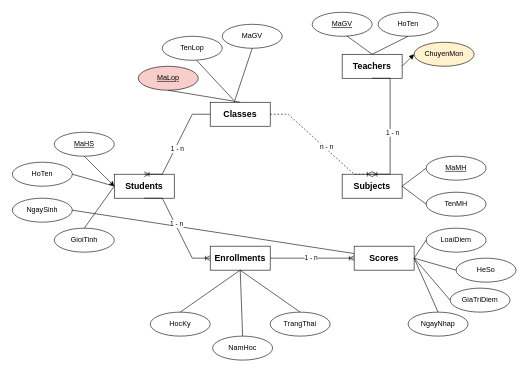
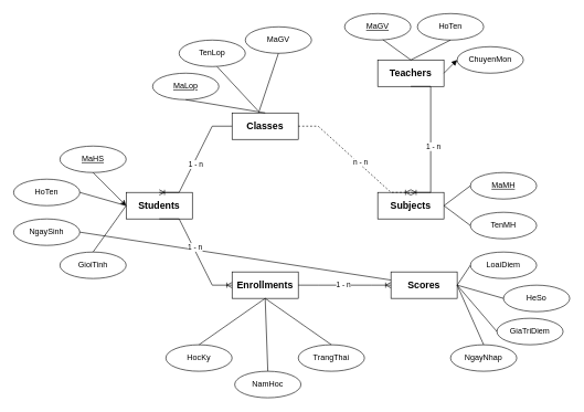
  <mxCell id="0" />
  <mxCell id="1" parent="0" />
  <mxCell id="2" value="&lt;span id=&quot;docs-internal-guid-3f45bc05-7fff-9d40-037d-0201eaf5cb7c&quot;&gt;&lt;span style=&quot;font-size: 11pt; font-family: Arial, sans-serif; background-color: transparent; font-weight: 700; font-variant-numeric: normal; font-variant-east-asian: normal; font-variant-alternates: normal; font-variant-position: normal; font-variant-emoji: normal; vertical-align: baseline; white-space-collapse: preserve;&quot;&gt;Students&lt;/span&gt;&lt;/span&gt;" style="whiteSpace=wrap;html=1;align=center;" vertex="1" parent="1"><mxGeometry x="190" y="290" width="100" height="40" as="geometry" /></mxCell>
  <mxCell id="3" value="&lt;span id=&quot;docs-internal-guid-5ad17344-7fff-c21c-bfdd-054fac57757a&quot;&gt;&lt;span style=&quot;font-size: 11pt; font-family: Arial, sans-serif; background-color: transparent; font-weight: 700; font-variant-numeric: normal; font-variant-east-asian: normal; font-variant-alternates: normal; font-variant-position: normal; font-variant-emoji: normal; vertical-align: baseline; white-space-collapse: preserve;&quot;&gt;Scores&lt;/span&gt;&lt;/span&gt;" style="whiteSpace=wrap;html=1;align=center;" vertex="1" parent="1"><mxGeometry x="590" y="410" width="100" height="40" as="geometry" /></mxCell>
  <mxCell id="4" value="&lt;span id=&quot;docs-internal-guid-a760e871-7fff-a96a-99c3-bf476923b152&quot;&gt;&lt;span style=&quot;font-size: 11pt; font-family: Arial, sans-serif; background-color: transparent; font-weight: 700; font-variant-numeric: normal; font-variant-east-asian: normal; font-variant-alternates: normal; font-variant-position: normal; font-variant-emoji: normal; vertical-align: baseline; white-space-collapse: preserve;&quot;&gt;Enrollments&lt;/span&gt;&lt;/span&gt;" style="whiteSpace=wrap;html=1;align=center;" vertex="1" parent="1"><mxGeometry x="350" y="410" width="100" height="40" as="geometry" /></mxCell>
  <mxCell id="5" value="&lt;span id=&quot;docs-internal-guid-b8b0c2ca-7fff-fd68-e950-c41975729bfd&quot;&gt;&lt;span style=&quot;font-size: 11pt; font-family: Arial, sans-serif; background-color: transparent; font-weight: 700; font-variant-numeric: normal; font-variant-east-asian: normal; font-variant-alternates: normal; font-variant-position: normal; font-variant-emoji: normal; vertical-align: baseline; white-space-collapse: preserve;&quot;&gt;Classes&lt;/span&gt;&lt;/span&gt;" style="whiteSpace=wrap;html=1;align=center;" vertex="1" parent="1"><mxGeometry x="350" y="170" width="100" height="40" as="geometry" /></mxCell>
  <mxCell id="6" value="&lt;span id=&quot;docs-internal-guid-ac9aa3e9-7fff-22d3-99cd-4f6439fef680&quot;&gt;&lt;span style=&quot;font-size: 11pt; font-family: Arial, sans-serif; background-color: transparent; font-weight: 700; font-variant-numeric: normal; font-variant-east-asian: normal; font-variant-alternates: normal; font-variant-position: normal; font-variant-emoji: normal; vertical-align: baseline; white-space-collapse: preserve;&quot;&gt;Subjects&lt;/span&gt;&lt;/span&gt;" style="whiteSpace=wrap;html=1;align=center;" vertex="1" parent="1"><mxGeometry x="570" y="290" width="100" height="40" as="geometry" /></mxCell>
  <mxCell id="7" value="&lt;span id=&quot;docs-internal-guid-03681c6b-7fff-92c6-4cb1-ea2eef716080&quot;&gt;&lt;span style=&quot;font-size: 11pt; font-family: Arial, sans-serif; background-color: transparent; font-weight: 700; font-variant-numeric: normal; font-variant-east-asian: normal; font-variant-alternates: normal; font-variant-position: normal; font-variant-emoji: normal; vertical-align: baseline; white-space-collapse: preserve;&quot;&gt;Teachers&lt;/span&gt;&lt;/span&gt;" style="whiteSpace=wrap;html=1;align=center;" vertex="1" parent="1"><mxGeometry x="570" y="90" width="100" height="40" as="geometry" /></mxCell>
  <mxCell id="8" value="NgaySinh" style="ellipse;whiteSpace=wrap;html=1;align=center;" vertex="1" parent="1"><mxGeometry x="20" y="330" width="100" height="40" as="geometry" /></mxCell>
  <mxCell id="9" value="HoTen" style="ellipse;whiteSpace=wrap;html=1;align=center;" vertex="1" parent="1"><mxGeometry x="20" y="270" width="100" height="40" as="geometry" /></mxCell>
  <mxCell id="10" value="GioiTinh" style="ellipse;whiteSpace=wrap;html=1;align=center;" vertex="1" parent="1"><mxGeometry x="90" y="380" width="100" height="40" as="geometry" /></mxCell>
  <mxCell id="11" value="MaGV" style="ellipse;whiteSpace=wrap;html=1;align=center;" vertex="1" parent="1"><mxGeometry x="370" y="40" width="100" height="40" as="geometry" /></mxCell>
  <mxCell id="12" value="TenLop" style="ellipse;whiteSpace=wrap;html=1;align=center;" vertex="1" parent="1"><mxGeometry x="270" y="60" width="100" height="40" as="geometry" /></mxCell>
- <mxCell id="13" value="&lt;u&gt;MaLop&lt;/u&gt;" style="ellipse;whiteSpace=wrap;html=1;align=center;fillColor=#f8cecc;" vertex="1" parent="1"><mxGeometry x="230" y="110" width="100" height="40" as="geometry" /></mxCell>
+ <mxCell id="13" value="&lt;u&gt;MaLop&lt;/u&gt;" style="ellipse;whiteSpace=wrap;html=1;align=center;" vertex="1" parent="1"><mxGeometry x="230" y="110" width="100" height="40" as="geometry" /></mxCell>
  <mxCell id="14" value="MaHS" style="ellipse;whiteSpace=wrap;html=1;align=center;fontStyle=4;" vertex="1" parent="1"><mxGeometry x="90" y="220" width="100" height="40" as="geometry" /></mxCell>
  <mxCell id="15" value="" style="edgeStyle=entityRelationEdgeStyle;fontSize=12;html=1;endArrow=ERoneToMany;rounded=0;entryX=0.5;entryY=0;entryDx=0;entryDy=0;exitX=0;exitY=0.5;exitDx=0;exitDy=0;" edge="1" parent="1" source="5" target="2"><mxGeometry width="100" height="100" relative="1" as="geometry"><mxPoint x="370" y="380" as="sourcePoint" /><mxPoint x="470" y="280" as="targetPoint" /><Array as="points"><mxPoint x="250" y="260" /></Array></mxGeometry></mxCell>
  <mxCell id="16" value="1 - n" style="edgeLabel;html=1;align=center;verticalAlign=middle;resizable=0;points=[];" vertex="1" connectable="0" parent="15"><mxGeometry x="0.087" y="3" relative="1" as="geometry"><mxPoint as="offset" /></mxGeometry></mxCell>
  <mxCell id="17" value="MaMH" style="ellipse;whiteSpace=wrap;html=1;align=center;fontStyle=4;" vertex="1" parent="1"><mxGeometry x="710" y="260" width="100" height="40" as="geometry" /></mxCell>
  <mxCell id="18" value="TenMH" style="ellipse;whiteSpace=wrap;html=1;align=center;" vertex="1" parent="1"><mxGeometry x="710" y="320" width="100" height="40" as="geometry" /></mxCell>
  <mxCell id="19" value="" style="edgeStyle=entityRelationEdgeStyle;fontSize=12;html=1;endArrow=ERoneToMany;rounded=0;entryX=0.5;entryY=0;entryDx=0;entryDy=0;exitX=1;exitY=0.5;exitDx=0;exitDy=0;dashed=1;" edge="1" parent="1" source="5" target="6"><mxGeometry width="100" height="100" relative="1" as="geometry"><mxPoint x="360" y="200" as="sourcePoint" /><mxPoint x="250" y="300" as="targetPoint" /><Array as="points"><mxPoint x="260" y="270" /></Array></mxGeometry></mxCell>
  <mxCell id="20" value="n - n" style="edgeLabel;html=1;align=center;verticalAlign=middle;resizable=0;points=[];" vertex="1" connectable="0" parent="19"><mxGeometry x="0.087" y="3" relative="1" as="geometry"><mxPoint as="offset" /></mxGeometry></mxCell>
  <mxCell id="21" value="&lt;u&gt;MaGV&lt;/u&gt;" style="ellipse;whiteSpace=wrap;html=1;align=center;" vertex="1" parent="1"><mxGeometry x="520" y="20" width="100" height="40" as="geometry" /></mxCell>
- <mxCell id="22" value="ChuyenMon" style="ellipse;whiteSpace=wrap;html=1;align=center;fillColor=#fff2cc;" vertex="1" parent="1"><mxGeometry x="690" y="70" width="100" height="40" as="geometry" /></mxCell>
+ <mxCell id="22" value="ChuyenMon" style="ellipse;whiteSpace=wrap;html=1;align=center;" vertex="1" parent="1"><mxGeometry x="690" y="70" width="100" height="40" as="geometry" /></mxCell>
  <mxCell id="23" value="HoTen" style="ellipse;whiteSpace=wrap;html=1;align=center;" vertex="1" parent="1"><mxGeometry x="630" y="20" width="100" height="40" as="geometry" /></mxCell>
  <mxCell id="24" value="" style="edgeStyle=entityRelationEdgeStyle;fontSize=12;html=1;endArrow=ERoneToMany;rounded=0;entryX=0.5;entryY=0;entryDx=0;entryDy=0;exitX=0.5;exitY=1;exitDx=0;exitDy=0;" edge="1" parent="1" source="7" target="6"><mxGeometry width="100" height="100" relative="1" as="geometry"><mxPoint x="460" y="200" as="sourcePoint" /><mxPoint x="630" y="300" as="targetPoint" /><Array as="points"><mxPoint x="270" y="280" /></Array></mxGeometry></mxCell>
  <mxCell id="25" value="1 - n" style="edgeLabel;html=1;align=center;verticalAlign=middle;resizable=0;points=[];" vertex="1" connectable="0" parent="24"><mxGeometry x="0.087" y="3" relative="1" as="geometry"><mxPoint as="offset" /></mxGeometry></mxCell>
  <mxCell id="26" value="TrangThai" style="ellipse;whiteSpace=wrap;html=1;align=center;" vertex="1" parent="1"><mxGeometry x="450" y="520" width="100" height="40" as="geometry" /></mxCell>
  <mxCell id="27" value="NamHoc" style="ellipse;whiteSpace=wrap;html=1;align=center;" vertex="1" parent="1"><mxGeometry x="354" y="560" width="100" height="40" as="geometry" /></mxCell>
  <mxCell id="28" value="HocKy" style="ellipse;whiteSpace=wrap;html=1;align=center;" vertex="1" parent="1"><mxGeometry x="250" y="520" width="100" height="40" as="geometry" /></mxCell>
  <mxCell id="29" value="" style="endArrow=classic;html=1;rounded=0;exitX=0.5;exitY=1;exitDx=0;exitDy=0;entryX=0;entryY=0.5;entryDx=0;entryDy=0;" edge="1" parent="1" source="14" target="2"><mxGeometry relative="1" as="geometry"><mxPoint x="320" y="260" as="sourcePoint" /><mxPoint x="480" y="260" as="targetPoint" /></mxGeometry></mxCell>
  <mxCell id="30" value="" style="endArrow=none;html=1;rounded=0;exitX=1;exitY=0.5;exitDx=0;exitDy=0;" edge="1" parent="1" source="9"><mxGeometry relative="1" as="geometry"><mxPoint x="130" y="290" as="sourcePoint" /><mxPoint x="190" y="310" as="targetPoint" /></mxGeometry></mxCell>
  <mxCell id="31" value="" style="endArrow=none;html=1;rounded=0;exitX=1;exitY=0.5;exitDx=0;exitDy=0;" edge="1" parent="1" source="8" target="3"><mxGeometry relative="1" as="geometry"><mxPoint x="130" y="300" as="sourcePoint" /><mxPoint x="210" y="330" as="targetPoint" /></mxGeometry></mxCell>
  <mxCell id="32" value="" style="endArrow=none;html=1;rounded=0;exitX=0.5;exitY=0;exitDx=0;exitDy=0;" edge="1" parent="1" source="10"><mxGeometry relative="1" as="geometry"><mxPoint x="140" y="320" as="sourcePoint" /><mxPoint x="190" y="310" as="targetPoint" /></mxGeometry></mxCell>
  <mxCell id="33" value="" style="endArrow=none;html=1;rounded=0;exitX=0.5;exitY=1;exitDx=0;exitDy=0;entryX=0.5;entryY=0;entryDx=0;entryDy=0;" edge="1" parent="1" source="13" target="5"><mxGeometry relative="1" as="geometry"><mxPoint x="370" y="270" as="sourcePoint" /><mxPoint x="530" y="270" as="targetPoint" /></mxGeometry></mxCell>
  <mxCell id="34" value="" style="endArrow=none;html=1;rounded=0;exitX=0.574;exitY=1.005;exitDx=0;exitDy=0;entryX=0.398;entryY=-0.065;entryDx=0;entryDy=0;entryPerimeter=0;exitPerimeter=0;" edge="1" parent="1" source="12" target="5"><mxGeometry relative="1" as="geometry"><mxPoint x="290" y="160" as="sourcePoint" /><mxPoint x="410" y="180" as="targetPoint" /></mxGeometry></mxCell>
  <mxCell id="35" value="" style="endArrow=none;html=1;rounded=0;exitX=0.5;exitY=1;exitDx=0;exitDy=0;" edge="1" parent="1" source="11"><mxGeometry relative="1" as="geometry"><mxPoint x="300" y="170" as="sourcePoint" /><mxPoint x="390" y="170" as="targetPoint" /></mxGeometry></mxCell>
  <mxCell id="36" value="" style="endArrow=block;html=1;rounded=0;exitX=1;exitY=0.5;exitDx=0;exitDy=0;entryX=0;entryY=0.5;entryDx=0;entryDy=0;" edge="1" parent="1" source="7" target="22"><mxGeometry relative="1" as="geometry"><mxPoint x="700" y="160" as="sourcePoint" /><mxPoint x="860" y="160" as="targetPoint" /></mxGeometry></mxCell>
  <mxCell id="37" value="" style="endArrow=none;html=1;rounded=0;exitX=0.5;exitY=0;exitDx=0;exitDy=0;entryX=0.5;entryY=1;entryDx=0;entryDy=0;" edge="1" parent="1" source="7" target="23"><mxGeometry relative="1" as="geometry"><mxPoint x="710" y="170" as="sourcePoint" /><mxPoint x="870" y="170" as="targetPoint" /></mxGeometry></mxCell>
  <mxCell id="38" value="" style="endArrow=none;html=1;rounded=0;entryX=0.578;entryY=0.985;entryDx=0;entryDy=0;entryPerimeter=0;" edge="1" parent="1" target="21"><mxGeometry relative="1" as="geometry"><mxPoint x="620" y="90" as="sourcePoint" /><mxPoint x="880" y="180" as="targetPoint" /></mxGeometry></mxCell>
  <mxCell id="39" value="" style="endArrow=none;html=1;rounded=0;exitX=1;exitY=0.5;exitDx=0;exitDy=0;entryX=0;entryY=0.5;entryDx=0;entryDy=0;" edge="1" parent="1" source="6" target="17"><mxGeometry relative="1" as="geometry"><mxPoint x="570" y="380" as="sourcePoint" /><mxPoint x="730" y="380" as="targetPoint" /></mxGeometry></mxCell>
  <mxCell id="40" value="" style="endArrow=none;html=1;rounded=0;exitX=1;exitY=0.5;exitDx=0;exitDy=0;entryX=0;entryY=0.5;entryDx=0;entryDy=0;" edge="1" parent="1" source="6" target="18"><mxGeometry relative="1" as="geometry"><mxPoint x="580" y="390" as="sourcePoint" /><mxPoint x="740" y="390" as="targetPoint" /></mxGeometry></mxCell>
  <mxCell id="41" value="" style="endArrow=none;html=1;rounded=0;exitX=0.5;exitY=1;exitDx=0;exitDy=0;entryX=0.5;entryY=0;entryDx=0;entryDy=0;" edge="1" parent="1" source="4" target="26"><mxGeometry relative="1" as="geometry"><mxPoint x="490" y="460" as="sourcePoint" /><mxPoint x="650" y="460" as="targetPoint" /></mxGeometry></mxCell>
  <mxCell id="42" value="" style="endArrow=none;html=1;rounded=0;entryX=0.5;entryY=0;entryDx=0;entryDy=0;" edge="1" parent="1" target="27"><mxGeometry relative="1" as="geometry"><mxPoint x="400" y="450" as="sourcePoint" /><mxPoint x="660" y="470" as="targetPoint" /></mxGeometry></mxCell>
  <mxCell id="43" value="" style="endArrow=none;html=1;rounded=0;entryX=0.5;entryY=0;entryDx=0;entryDy=0;" edge="1" parent="1" target="28"><mxGeometry relative="1" as="geometry"><mxPoint x="400" y="450" as="sourcePoint" /><mxPoint x="670" y="480" as="targetPoint" /></mxGeometry></mxCell>
  <mxCell id="44" value="" style="edgeStyle=entityRelationEdgeStyle;fontSize=12;html=1;endArrow=ERoneToMany;rounded=0;exitX=1;exitY=0.5;exitDx=0;exitDy=0;entryX=0;entryY=0.5;entryDx=0;entryDy=0;" edge="1" parent="1" source="4" target="3"><mxGeometry width="100" height="100" relative="1" as="geometry"><mxPoint x="500" y="500" as="sourcePoint" /><mxPoint x="600" y="400" as="targetPoint" /></mxGeometry></mxCell>
  <mxCell id="45" value="1 - n" style="edgeLabel;html=1;align=center;verticalAlign=middle;resizable=0;points=[];" vertex="1" connectable="0" parent="44"><mxGeometry x="-0.04" y="2" relative="1" as="geometry"><mxPoint as="offset" /></mxGeometry></mxCell>
  <mxCell id="46" value="LoaiDiem" style="ellipse;whiteSpace=wrap;html=1;align=center;fontStyle=0;" vertex="1" parent="1"><mxGeometry x="710" y="380" width="100" height="40" as="geometry" /></mxCell>
  <mxCell id="47" value="NgayNhap" style="ellipse;whiteSpace=wrap;html=1;align=center;" vertex="1" parent="1"><mxGeometry x="680" y="520" width="100" height="40" as="geometry" /></mxCell>
  <mxCell id="48" value="GiaTriDiem" style="ellipse;whiteSpace=wrap;html=1;align=center;" vertex="1" parent="1"><mxGeometry x="750" y="480" width="100" height="40" as="geometry" /></mxCell>
  <mxCell id="49" value="HeSo" style="ellipse;whiteSpace=wrap;html=1;align=center;" vertex="1" parent="1"><mxGeometry x="760" y="430" width="100" height="40" as="geometry" /></mxCell>
  <mxCell id="50" value="" style="endArrow=none;html=1;rounded=0;exitX=1;exitY=0.5;exitDx=0;exitDy=0;entryX=0.5;entryY=0;entryDx=0;entryDy=0;" edge="1" parent="1" source="3" target="47"><mxGeometry relative="1" as="geometry"><mxPoint x="540" y="490" as="sourcePoint" /><mxPoint x="700" y="490" as="targetPoint" /></mxGeometry></mxCell>
  <mxCell id="51" value="" style="endArrow=none;html=1;rounded=0;exitX=1;exitY=0.5;exitDx=0;exitDy=0;entryX=0;entryY=0.5;entryDx=0;entryDy=0;" edge="1" parent="1" source="3" target="48"><mxGeometry relative="1" as="geometry"><mxPoint x="550" y="500" as="sourcePoint" /><mxPoint x="710" y="500" as="targetPoint" /></mxGeometry></mxCell>
  <mxCell id="52" value="" style="endArrow=none;html=1;rounded=0;entryX=0;entryY=0.5;entryDx=0;entryDy=0;" edge="1" parent="1" target="49"><mxGeometry relative="1" as="geometry"><mxPoint x="690" y="430" as="sourcePoint" /><mxPoint x="720" y="510" as="targetPoint" /></mxGeometry></mxCell>
  <mxCell id="53" value="" style="endArrow=none;html=1;rounded=0;exitX=1;exitY=0.5;exitDx=0;exitDy=0;entryX=0;entryY=0.5;entryDx=0;entryDy=0;" edge="1" parent="1" source="3" target="46"><mxGeometry relative="1" as="geometry"><mxPoint x="570" y="520" as="sourcePoint" /><mxPoint x="730" y="520" as="targetPoint" /></mxGeometry></mxCell>
  <mxCell id="54" value="" style="edgeStyle=entityRelationEdgeStyle;fontSize=12;html=1;endArrow=ERoneToMany;rounded=0;exitX=0.5;exitY=1;exitDx=0;exitDy=0;entryX=0;entryY=0.5;entryDx=0;entryDy=0;" edge="1" parent="1" source="2" target="4"><mxGeometry width="100" height="100" relative="1" as="geometry"><mxPoint x="160" y="550" as="sourcePoint" /><mxPoint x="260" y="450" as="targetPoint" /></mxGeometry></mxCell>
  <mxCell id="55" value="1 - n" style="edgeLabel;html=1;align=center;verticalAlign=middle;resizable=0;points=[];" vertex="1" connectable="0" parent="54"><mxGeometry x="-0.091" y="2" relative="1" as="geometry"><mxPoint as="offset" /></mxGeometry></mxCell>
